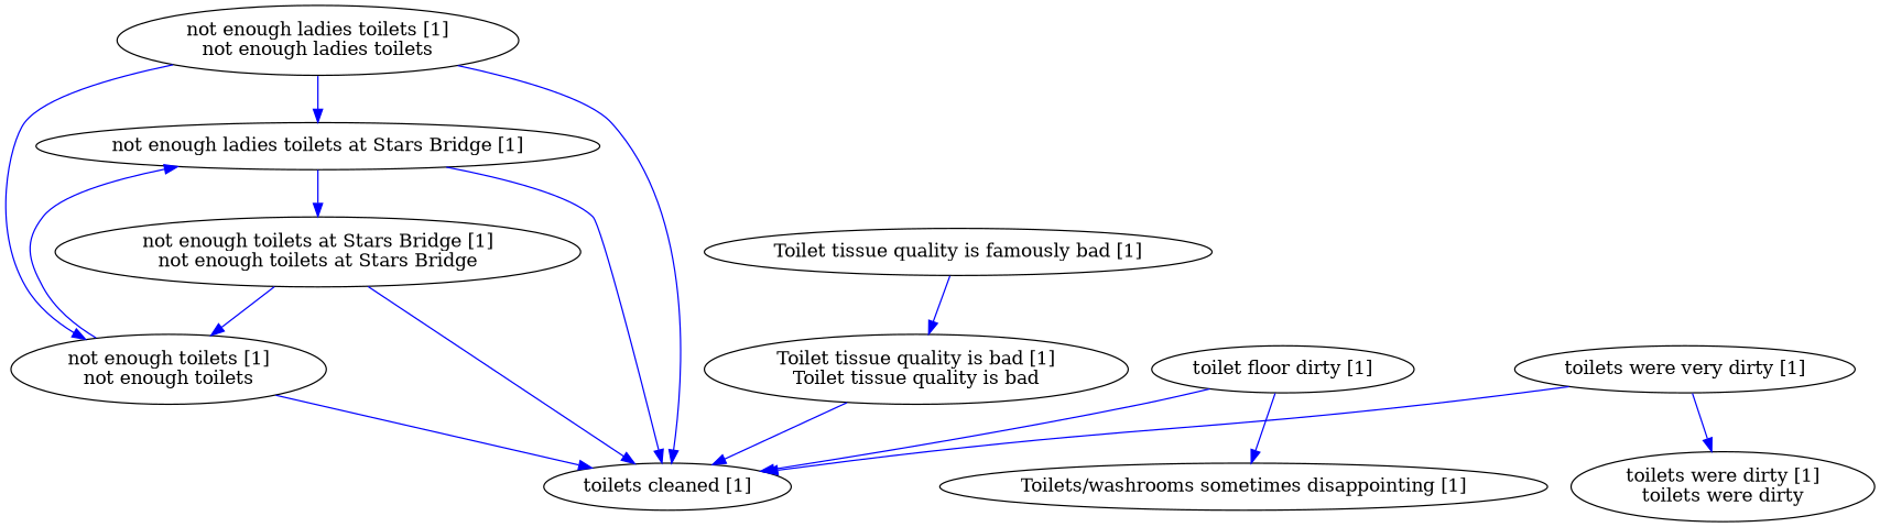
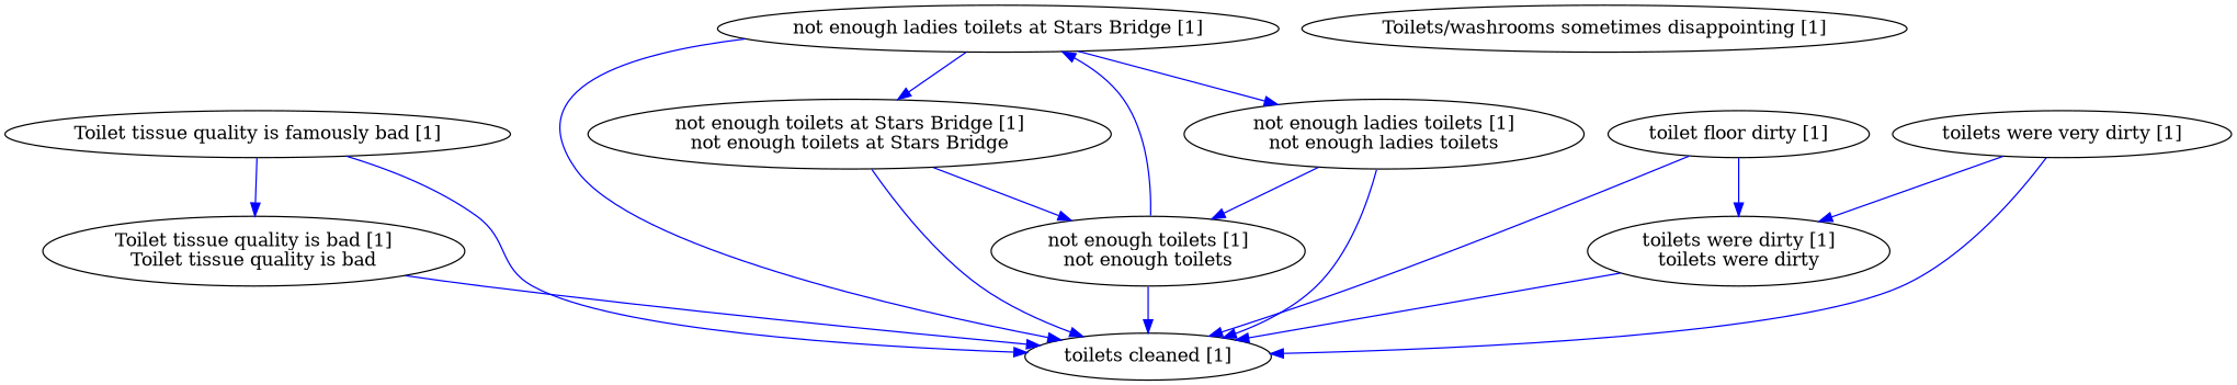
  digraph {
    edge [color=blue]
    "Toilet tissue quality is famously bad [1]"
    "Toilet tissue quality is bad [1]\nToilet tissue quality is bad"
    "toilets cleaned [1]"
    "Toilets/washrooms sometimes disappointing [1]"
    "not enough ladies toilets at Stars Bridge [1]"
    "not enough toilets at Stars Bridge [1]\nnot enough toilets at Stars Bridge"
    "not enough ladies toilets [1]\nnot enough ladies toilets"
    "not enough toilets [1]\nnot enough toilets"
    "toilet floor dirty [1]"
    "toilets were dirty [1]\ntoilets were dirty"
    "toilets were very dirty [1]"
    "Toilet tissue quality is famously bad [1]" -> "Toilet tissue quality is bad [1]\nToilet tissue quality is bad"
+   "Toilet tissue quality is famously bad [1]" -> "toilets cleaned [1]"
    "Toilet tissue quality is bad [1]\nToilet tissue quality is bad" -> "toilets cleaned [1]"
    "not enough ladies toilets at Stars Bridge [1]" -> "toilets cleaned [1]"
    "not enough ladies toilets at Stars Bridge [1]" -> "not enough toilets at Stars Bridge [1]\nnot enough toilets at Stars Bridge"
-   "not enough ladies toilets [1]\nnot enough ladies toilets" -> "not enough ladies toilets at Stars Bridge [1]"
+   "not enough ladies toilets at Stars Bridge [1]" -> "not enough ladies toilets [1]\nnot enough ladies toilets"
    "not enough toilets at Stars Bridge [1]\nnot enough toilets at Stars Bridge" -> "toilets cleaned [1]"
    "not enough toilets at Stars Bridge [1]\nnot enough toilets at Stars Bridge" -> "not enough toilets [1]\nnot enough toilets"
    "not enough ladies toilets [1]\nnot enough ladies toilets" -> "toilets cleaned [1]"
    "not enough ladies toilets [1]\nnot enough ladies toilets" -> "not enough toilets [1]\nnot enough toilets"
    "not enough toilets [1]\nnot enough toilets" -> "toilets cleaned [1]"
    "not enough toilets [1]\nnot enough toilets" -> "not enough ladies toilets at Stars Bridge [1]"
    "toilet floor dirty [1]" -> "toilets cleaned [1]"
-   "toilet floor dirty [1]" -> "Toilets/washrooms sometimes disappointing [1]"
+   "toilet floor dirty [1]" -> "toilets were dirty [1]\ntoilets were dirty"
+   "toilets were dirty [1]\ntoilets were dirty" -> "toilets cleaned [1]"
    "toilets were very dirty [1]" -> "toilets cleaned [1]"
    "toilets were very dirty [1]" -> "toilets were dirty [1]\ntoilets were dirty"
  }
